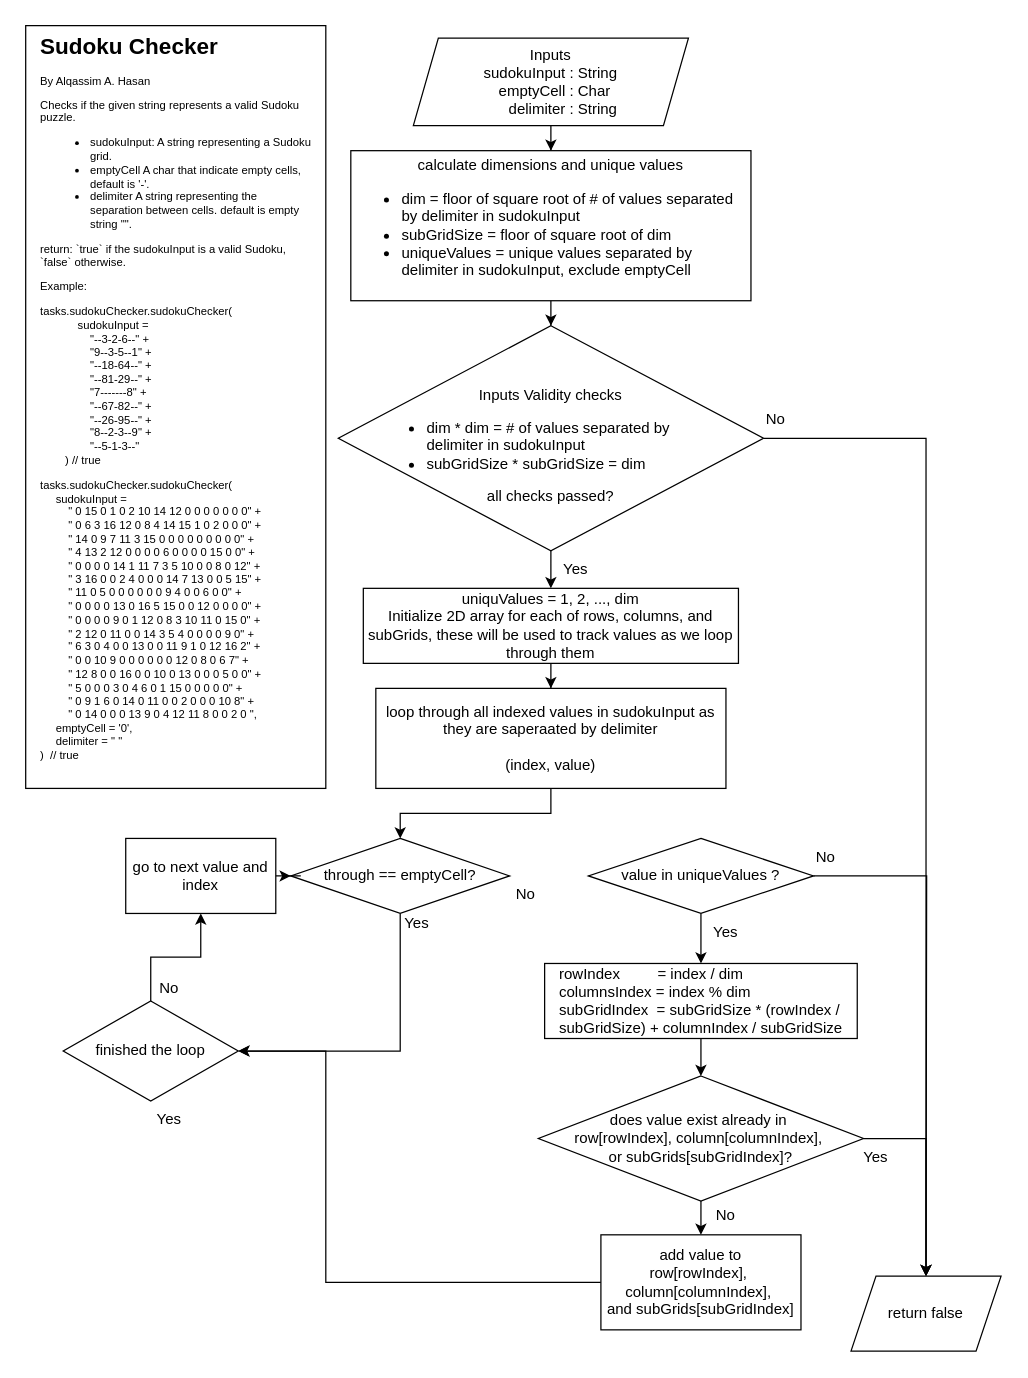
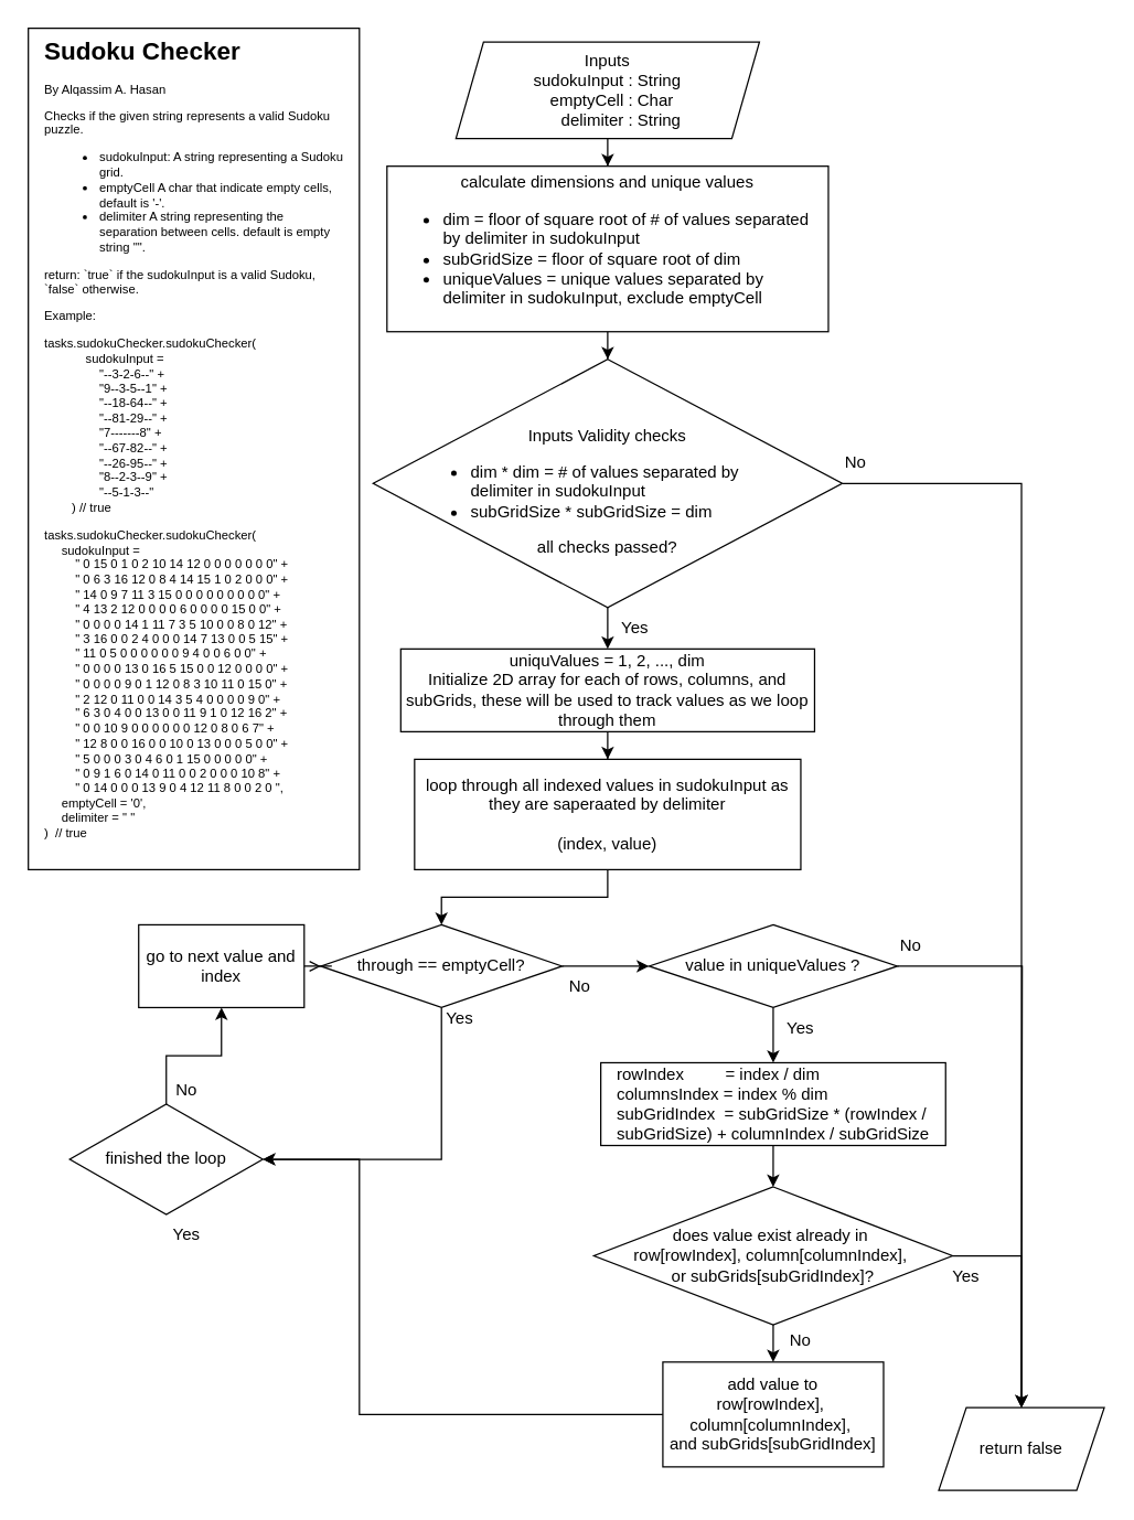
  <mxCell id="0" />
  <mxCell id="1" parent="0" />
  <mxCell id="2" value="" style="edgeStyle=orthogonalEdgeStyle;rounded=0;orthogonalLoop=1;jettySize=auto;html=1;" parent="1" source="3" target="6" edge="1"><mxGeometry relative="1" as="geometry" /></mxCell>
  <mxCell id="3" value="&lt;div&gt;Inputs&lt;br&gt;sudokuInput : String&lt;br&gt;&amp;nbsp; emptyCell : Char &lt;br&gt;&amp;nbsp;&amp;nbsp;&amp;nbsp;&amp;nbsp;&amp;nbsp; delimiter : String &lt;br&gt;&lt;/div&gt;" style="shape=parallelogram;perimeter=parallelogramPerimeter;whiteSpace=wrap;html=1;fixedSize=1;" parent="1" vertex="1"><mxGeometry x="330" y="30" width="220" height="70" as="geometry" /></mxCell>
  <mxCell id="4" value="&lt;h1 style=&quot;margin-top: 0px;&quot;&gt;Sudoku Checker&lt;/h1&gt;&lt;p style=&quot;line-height: 100%;&quot;&gt;By Alqassim A. Hasan&lt;/p&gt;&lt;p&gt;Checks if the given string represents a valid Sudoku puzzle.&lt;/p&gt;&lt;ul&gt;&lt;li&gt;sudokuInput: A string representing a Sudoku grid.&lt;/li&gt;&lt;li&gt;emptyCell A char that indicate empty cells, default is '-'.&lt;/li&gt;&lt;li&gt;delimiter A string representing the separation between cells. default is empty string &quot;&quot;.&lt;/li&gt;&lt;/ul&gt;&lt;p&gt;return: `true` if the sudokuInput is a valid Sudoku, `false` otherwise.&lt;br&gt;&lt;/p&gt;&lt;p&gt;Example:&lt;/p&gt;&lt;p&gt;tasks.sudokuChecker.sudokuChecker(&lt;br&gt;&amp;nbsp;&amp;nbsp;&amp;nbsp;&amp;nbsp;&amp;nbsp;&amp;nbsp;&amp;nbsp;&amp;nbsp;&amp;nbsp;&amp;nbsp;&amp;nbsp; sudokuInput =&lt;br&gt;&amp;nbsp;&amp;nbsp;&amp;nbsp;&amp;nbsp;&amp;nbsp;&amp;nbsp;&amp;nbsp;&amp;nbsp;&amp;nbsp;&amp;nbsp;&amp;nbsp;&amp;nbsp;&amp;nbsp;&amp;nbsp;&amp;nbsp; &quot;--3-2-6--&quot; +&lt;br&gt;&amp;nbsp;&amp;nbsp;&amp;nbsp;&amp;nbsp;&amp;nbsp;&amp;nbsp;&amp;nbsp;&amp;nbsp;&amp;nbsp;&amp;nbsp;&amp;nbsp;&amp;nbsp;&amp;nbsp;&amp;nbsp;&amp;nbsp; &quot;9--3-5--1&quot; +&lt;br&gt;&amp;nbsp;&amp;nbsp;&amp;nbsp;&amp;nbsp;&amp;nbsp;&amp;nbsp;&amp;nbsp;&amp;nbsp;&amp;nbsp;&amp;nbsp;&amp;nbsp;&amp;nbsp;&amp;nbsp;&amp;nbsp;&amp;nbsp; &quot;--18-64--&quot; +&lt;br&gt;&amp;nbsp;&amp;nbsp;&amp;nbsp;&amp;nbsp;&amp;nbsp;&amp;nbsp;&amp;nbsp;&amp;nbsp;&amp;nbsp;&amp;nbsp;&amp;nbsp;&amp;nbsp;&amp;nbsp;&amp;nbsp;&amp;nbsp; &quot;--81-29--&quot; +&lt;br&gt;&amp;nbsp;&amp;nbsp;&amp;nbsp;&amp;nbsp;&amp;nbsp;&amp;nbsp;&amp;nbsp;&amp;nbsp;&amp;nbsp;&amp;nbsp;&amp;nbsp;&amp;nbsp;&amp;nbsp;&amp;nbsp;&amp;nbsp; &quot;7-------8&quot; +&lt;br&gt;&amp;nbsp;&amp;nbsp;&amp;nbsp;&amp;nbsp;&amp;nbsp;&amp;nbsp;&amp;nbsp;&amp;nbsp;&amp;nbsp;&amp;nbsp;&amp;nbsp;&amp;nbsp;&amp;nbsp;&amp;nbsp;&amp;nbsp; &quot;--67-82--&quot; +&lt;br&gt;&amp;nbsp;&amp;nbsp;&amp;nbsp;&amp;nbsp;&amp;nbsp;&amp;nbsp;&amp;nbsp;&amp;nbsp;&amp;nbsp;&amp;nbsp;&amp;nbsp;&amp;nbsp;&amp;nbsp;&amp;nbsp;&amp;nbsp; &quot;--26-95--&quot; +&lt;br&gt;&amp;nbsp;&amp;nbsp;&amp;nbsp;&amp;nbsp;&amp;nbsp;&amp;nbsp;&amp;nbsp;&amp;nbsp;&amp;nbsp;&amp;nbsp;&amp;nbsp;&amp;nbsp;&amp;nbsp;&amp;nbsp;&amp;nbsp; &quot;8--2-3--9&quot; +&lt;br&gt;&amp;nbsp;&amp;nbsp;&amp;nbsp;&amp;nbsp;&amp;nbsp;&amp;nbsp;&amp;nbsp;&amp;nbsp;&amp;nbsp;&amp;nbsp;&amp;nbsp;&amp;nbsp;&amp;nbsp;&amp;nbsp;&amp;nbsp; &quot;--5-1-3--&quot;&lt;br&gt;&amp;nbsp;&amp;nbsp;&amp;nbsp;&amp;nbsp;&amp;nbsp;&amp;nbsp;&amp;nbsp; ) // true&lt;/p&gt;&lt;p&gt;tasks.sudokuChecker.sudokuChecker(&lt;br&gt;&amp;nbsp;&amp;nbsp;&amp;nbsp;&amp;nbsp; sudokuInput =&lt;br&gt;&amp;nbsp;&amp;nbsp;&amp;nbsp;&amp;nbsp;&amp;nbsp;&amp;nbsp;&amp;nbsp;&amp;nbsp; &quot; 0 15 0 1 0 2 10 14 12 0 0 0 0 0 0 0&quot; +&lt;br&gt;&amp;nbsp;&amp;nbsp;&amp;nbsp;&amp;nbsp;&amp;nbsp;&amp;nbsp;&amp;nbsp;&amp;nbsp; &quot; 0 6 3 16 12 0 8 4 14 15 1 0 2 0 0 0&quot; +&lt;br&gt;&amp;nbsp;&amp;nbsp;&amp;nbsp;&amp;nbsp;&amp;nbsp;&amp;nbsp;&amp;nbsp;&amp;nbsp; &quot; 14 0 9 7 11 3 15 0 0 0 0 0 0 0 0 0&quot; +&lt;br&gt;&amp;nbsp;&amp;nbsp;&amp;nbsp;&amp;nbsp;&amp;nbsp;&amp;nbsp;&amp;nbsp;&amp;nbsp; &quot; 4 13 2 12 0 0 0 0 6 0 0 0 0 15 0 0&quot; +&lt;br&gt;&amp;nbsp;&amp;nbsp;&amp;nbsp;&amp;nbsp;&amp;nbsp;&amp;nbsp;&amp;nbsp;&amp;nbsp; &quot; 0 0 0 0 14 1 11 7 3 5 10 0 0 8 0 12&quot; +&lt;br&gt;&amp;nbsp;&amp;nbsp;&amp;nbsp;&amp;nbsp;&amp;nbsp;&amp;nbsp;&amp;nbsp;&amp;nbsp; &quot; 3 16 0 0 2 4 0 0 0 14 7 13 0 0 5 15&quot; +&lt;br&gt;&amp;nbsp;&amp;nbsp;&amp;nbsp;&amp;nbsp;&amp;nbsp;&amp;nbsp;&amp;nbsp;&amp;nbsp; &quot; 11 0 5 0 0 0 0 0 0 9 4 0 0 6 0 0&quot; +&lt;br&gt;&amp;nbsp;&amp;nbsp;&amp;nbsp;&amp;nbsp;&amp;nbsp;&amp;nbsp;&amp;nbsp;&amp;nbsp; &quot; 0 0 0 0 13 0 16 5 15 0 0 12 0 0 0 0&quot; +&lt;br&gt;&amp;nbsp;&amp;nbsp;&amp;nbsp;&amp;nbsp;&amp;nbsp;&amp;nbsp;&amp;nbsp;&amp;nbsp; &quot; 0 0 0 0 9 0 1 12 0 8 3 10 11 0 15 0&quot; +&lt;br&gt;&amp;nbsp;&amp;nbsp;&amp;nbsp;&amp;nbsp;&amp;nbsp;&amp;nbsp;&amp;nbsp;&amp;nbsp; &quot; 2 12 0 11 0 0 14 3 5 4 0 0 0 0 9 0&quot; +&lt;br&gt;&amp;nbsp;&amp;nbsp;&amp;nbsp;&amp;nbsp;&amp;nbsp;&amp;nbsp;&amp;nbsp;&amp;nbsp; &quot; 6 3 0 4 0 0 13 0 0 11 9 1 0 12 16 2&quot; +&lt;br&gt;&amp;nbsp;&amp;nbsp;&amp;nbsp;&amp;nbsp;&amp;nbsp;&amp;nbsp;&amp;nbsp;&amp;nbsp; &quot; 0 0 10 9 0 0 0 0 0 0 12 0 8 0 6 7&quot; +&lt;br&gt;&amp;nbsp;&amp;nbsp;&amp;nbsp;&amp;nbsp;&amp;nbsp;&amp;nbsp;&amp;nbsp;&amp;nbsp; &quot; 12 8 0 0 16 0 0 10 0 13 0 0 0 5 0 0&quot; +&lt;br&gt;&amp;nbsp;&amp;nbsp;&amp;nbsp;&amp;nbsp;&amp;nbsp;&amp;nbsp;&amp;nbsp;&amp;nbsp; &quot; 5 0 0 0 3 0 4 6 0 1 15 0 0 0 0 0&quot; +&lt;br&gt;&amp;nbsp;&amp;nbsp;&amp;nbsp;&amp;nbsp;&amp;nbsp;&amp;nbsp;&amp;nbsp;&amp;nbsp; &quot; 0 9 1 6 0 14 0 11 0 0 2 0 0 0 10 8&quot; +&lt;br&gt;&amp;nbsp;&amp;nbsp;&amp;nbsp;&amp;nbsp;&amp;nbsp;&amp;nbsp;&amp;nbsp;&amp;nbsp; &quot; 0 14 0 0 0 13 9 0 4 12 11 8 0 0 2 0 &quot;,&lt;br&gt;&amp;nbsp;&amp;nbsp;&amp;nbsp;&amp;nbsp; emptyCell = '0',&lt;br&gt;&amp;nbsp;&amp;nbsp;&amp;nbsp;&amp;nbsp; delimiter = &quot; &quot;&lt;br&gt;)&amp;nbsp; // true&lt;/p&gt;" style="text;html=1;whiteSpace=wrap;overflow=hidden;rounded=0;fillColor=default;strokeColor=default;spacingLeft=10;spacingRight=10;fontSize=9;" parent="1" vertex="1"><mxGeometry x="20" y="20" width="240" height="610" as="geometry" /></mxCell>
  <mxCell id="5" value="" style="edgeStyle=orthogonalEdgeStyle;rounded=0;orthogonalLoop=1;jettySize=auto;html=1;" parent="1" source="6" target="9" edge="1"><mxGeometry relative="1" as="geometry" /></mxCell>
  <mxCell id="6" value="&lt;div&gt;calculate dimensions and unique values &lt;br&gt;&lt;/div&gt;&lt;div align=&quot;left&quot;&gt;&lt;ul&gt;&lt;li&gt;dim = floor of square root of # of values separated by delimiter in sudokuInput&amp;nbsp;&lt;/li&gt;&lt;li&gt;subGridSize = floor of square root of dim&lt;/li&gt;&lt;li&gt;uniqueValues = unique values separated by delimiter in sudokuInput, exclude emptyCell &lt;br&gt;&lt;/li&gt;&lt;/ul&gt;&lt;/div&gt;" style="whiteSpace=wrap;html=1;" parent="1" vertex="1"><mxGeometry x="280" y="120" width="320" height="120" as="geometry" /></mxCell>
  <mxCell id="7" value="" style="edgeStyle=orthogonalEdgeStyle;rounded=0;orthogonalLoop=1;jettySize=auto;html=1;entryX=0.5;entryY=0;entryDx=0;entryDy=0;" parent="1" source="9" target="10" edge="1"><mxGeometry relative="1" as="geometry"><mxPoint x="740" y="990" as="targetPoint" /></mxGeometry></mxCell>
  <mxCell id="8" value="" style="edgeStyle=orthogonalEdgeStyle;rounded=0;orthogonalLoop=1;jettySize=auto;html=1;" parent="1" source="9" target="13" edge="1"><mxGeometry relative="1" as="geometry" /></mxCell>
  <mxCell id="9" value="&lt;blockquote&gt;Inputs Validity checks&lt;/blockquote&gt;&lt;div align=&quot;left&quot;&gt;&lt;ul&gt;&lt;li&gt;dim * dim = # of values separated by delimiter in sudokuInput &lt;br&gt;&lt;/li&gt;&lt;li&gt;subGridSize * subGridSize = dim&lt;/li&gt;&lt;/ul&gt;&lt;/div&gt;&lt;div&gt;all checks passed?&lt;/div&gt;" style="rhombus;whiteSpace=wrap;html=1;spacingRight=30;spacingLeft=30;" parent="1" vertex="1"><mxGeometry x="270" y="260" width="340" height="180" as="geometry" /></mxCell>
  <mxCell id="10" value="return false" style="shape=parallelogram;perimeter=parallelogramPerimeter;whiteSpace=wrap;html=1;fixedSize=1;" parent="1" vertex="1"><mxGeometry x="680" y="1020" width="120" height="60" as="geometry" /></mxCell>
  <mxCell id="11" value="No" style="text;html=1;align=center;verticalAlign=middle;whiteSpace=wrap;rounded=0;" parent="1" vertex="1"><mxGeometry x="590" y="320" width="60" height="30" as="geometry" /></mxCell>
  <mxCell id="12" value="" style="edgeStyle=orthogonalEdgeStyle;rounded=0;orthogonalLoop=1;jettySize=auto;html=1;" parent="1" source="13" target="16" edge="1"><mxGeometry relative="1" as="geometry" /></mxCell>
  <mxCell id="13" value="&lt;div&gt;uniquValues = 1, 2, ..., dim &lt;/div&gt;&lt;div&gt;Initialize 2D array for each of rows, columns, and subGrids, these will be used to track values as we loop through them&lt;/div&gt;" style="whiteSpace=wrap;html=1;spacingRight=0;spacingLeft=0;" parent="1" vertex="1"><mxGeometry x="290" y="470" width="300" height="60" as="geometry" /></mxCell>
  <mxCell id="14" value="Yes" style="text;html=1;align=center;verticalAlign=middle;whiteSpace=wrap;rounded=0;" parent="1" vertex="1"><mxGeometry x="430" y="440" width="60" height="30" as="geometry" /></mxCell>
  <mxCell id="15" value="" style="edgeStyle=orthogonalEdgeStyle;rounded=0;orthogonalLoop=1;jettySize=auto;html=1;" parent="1" source="16" target="21" edge="1"><mxGeometry relative="1" as="geometry" /></mxCell>
  <mxCell id="16" value="&lt;div&gt;loop through all indexed values in sudokuInput as they are saperaated by delimiter&lt;/div&gt;&lt;div&gt;&lt;br&gt;&lt;/div&gt;&lt;div&gt;(index, value)&lt;/div&gt;" style="whiteSpace=wrap;html=1;spacingRight=0;spacingLeft=0;" parent="1" vertex="1"><mxGeometry x="300" y="550" width="280" height="80" as="geometry" /></mxCell>
  <mxCell id="17" value="" style="edgeStyle=orthogonalEdgeStyle;rounded=0;orthogonalLoop=1;jettySize=auto;html=1;" parent="1" source="18" target="29" edge="1"><mxGeometry relative="1" as="geometry" /></mxCell>
  <mxCell id="18" value="&lt;div&gt;rowIndex&amp;nbsp;&amp;nbsp;&amp;nbsp;&amp;nbsp;&amp;nbsp;&amp;nbsp;&amp;nbsp;&amp;nbsp; = index / dim&amp;nbsp;&lt;/div&gt;&lt;div&gt;columnsIndex = index % dim &lt;br&gt;&lt;/div&gt;&lt;div&gt;subGridIndex&amp;nbsp; = subGridSize * (rowIndex / subGridSize) + columnIndex / subGridSize&lt;/div&gt;" style="whiteSpace=wrap;html=1;spacingRight=10;spacingLeft=10;align=left;" parent="1" vertex="1"><mxGeometry x="435" y="770" width="250" height="60" as="geometry" /></mxCell>
  <mxCell id="19" style="edgeStyle=orthogonalEdgeStyle;rounded=0;orthogonalLoop=1;jettySize=auto;html=1;entryX=1;entryY=0.5;entryDx=0;entryDy=0;" parent="1" source="21" target="36" edge="1"><mxGeometry relative="1" as="geometry"><Array as="points"><mxPoint x="320" y="840" /></Array></mxGeometry></mxCell>
+ <mxCell id="20" style="edgeStyle=orthogonalEdgeStyle;rounded=0;orthogonalLoop=1;jettySize=auto;html=1;entryX=0;entryY=0.5;entryDx=0;entryDy=0;" parent="1" source="21" target="24" edge="1"><mxGeometry relative="1" as="geometry" /></mxCell>
  <mxCell id="21" value="through == emptyCell?" style="rhombus;whiteSpace=wrap;html=1;spacingRight=0;spacingLeft=0;" parent="1" vertex="1"><mxGeometry x="232" y="670" width="175" height="60" as="geometry" /></mxCell>
  <mxCell id="22" style="edgeStyle=orthogonalEdgeStyle;rounded=0;orthogonalLoop=1;jettySize=auto;html=1;" parent="1" source="24" edge="1"><mxGeometry relative="1" as="geometry"><mxPoint x="740" y="1020" as="targetPoint" /></mxGeometry></mxCell>
  <mxCell id="23" style="edgeStyle=orthogonalEdgeStyle;rounded=0;orthogonalLoop=1;jettySize=auto;html=1;" parent="1" source="24" target="18" edge="1"><mxGeometry relative="1" as="geometry"><Array as="points"><mxPoint x="560" y="790" /><mxPoint x="560" y="790" /></Array></mxGeometry></mxCell>
  <mxCell id="24" value="value in uniqueValues ?" style="rhombus;whiteSpace=wrap;html=1;spacingRight=0;spacingLeft=0;" parent="1" vertex="1"><mxGeometry x="470" y="670" width="180" height="60" as="geometry" /></mxCell>
  <mxCell id="25" style="edgeStyle=orthogonalEdgeStyle;rounded=0;orthogonalLoop=1;jettySize=auto;html=1;entryX=1;entryY=0.5;entryDx=0;entryDy=0;" parent="1" source="26" target="36" edge="1"><mxGeometry relative="1" as="geometry"><Array as="points"><mxPoint x="260" y="1025" /><mxPoint x="260" y="840" /></Array></mxGeometry></mxCell>
  <mxCell id="26" value="&lt;div&gt;add value to &lt;div align=&quot;center&quot;&gt;row[rowIndex],&amp;nbsp;&lt;/div&gt;&lt;div align=&quot;center&quot;&gt;column[columnIndex],&amp;nbsp;&lt;/div&gt;&lt;div align=&quot;center&quot;&gt;and subGrids[subGridIndex]&lt;/div&gt;&lt;/div&gt;" style="whiteSpace=wrap;html=1;spacingRight=0;spacingLeft=0;" parent="1" vertex="1"><mxGeometry x="480" y="987" width="160" height="76" as="geometry" /></mxCell>
  <mxCell id="27" style="edgeStyle=orthogonalEdgeStyle;rounded=0;orthogonalLoop=1;jettySize=auto;html=1;entryX=0.5;entryY=0;entryDx=0;entryDy=0;" parent="1" source="29" target="10" edge="1"><mxGeometry relative="1" as="geometry"><Array as="points"><mxPoint x="740" y="910" /></Array></mxGeometry></mxCell>
  <mxCell id="28" style="edgeStyle=orthogonalEdgeStyle;rounded=0;orthogonalLoop=1;jettySize=auto;html=1;entryX=0.5;entryY=0;entryDx=0;entryDy=0;" parent="1" source="29" target="26" edge="1"><mxGeometry relative="1" as="geometry" /></mxCell>
  <mxCell id="29" value="&lt;div align=&quot;center&quot;&gt;does value exist&amp;nbsp;already in&amp;nbsp;&lt;/div&gt;&lt;div align=&quot;center&quot;&gt;row[rowIndex], column[columnIndex],&amp;nbsp;&lt;/div&gt;&lt;div align=&quot;center&quot;&gt;or subGrids[subGridIndex]?&lt;/div&gt;" style="rhombus;whiteSpace=wrap;html=1;align=center;spacingRight=10;spacingLeft=10;" parent="1" vertex="1"><mxGeometry x="430" y="860" width="260" height="100" as="geometry" /></mxCell>
- <mxCell id="30" style="edgeStyle=orthogonalEdgeStyle;rounded=0;orthogonalLoop=1;jettySize=auto;html=1;entryX=0;entryY=0.5;entryDx=0;entryDy=0;" parent="1" source="31" target="21" edge="1"><mxGeometry relative="1" as="geometry" /></mxCell>
+ <mxCell id="30" style="edgeStyle=orthogonalEdgeStyle;rounded=0;orthogonalLoop=1;jettySize=auto;html=1;entryX=0;entryY=0.5;entryDx=0;entryDy=0;endArrow=open;" parent="1" source="31" target="21" edge="1"><mxGeometry relative="1" as="geometry" /></mxCell>
  <mxCell id="31" value="go to next value and index" style="whiteSpace=wrap;html=1;spacingRight=0;spacingLeft=0;" parent="1" vertex="1"><mxGeometry x="100" y="670" width="120" height="60" as="geometry" /></mxCell>
  <mxCell id="32" value="Yes" style="text;html=1;align=center;verticalAlign=middle;whiteSpace=wrap;rounded=0;" parent="1" vertex="1"><mxGeometry x="550" y="730" width="60" height="30" as="geometry" /></mxCell>
  <mxCell id="33" value="No" style="text;html=1;align=center;verticalAlign=middle;whiteSpace=wrap;rounded=0;" parent="1" vertex="1"><mxGeometry x="550" y="957" width="60" height="30" as="geometry" /></mxCell>
  <mxCell id="34" value="Yes" style="text;html=1;align=center;verticalAlign=middle;whiteSpace=wrap;rounded=0;" parent="1" vertex="1"><mxGeometry x="670" y="910" width="60" height="30" as="geometry" /></mxCell>
  <mxCell id="35" style="edgeStyle=orthogonalEdgeStyle;rounded=0;orthogonalLoop=1;jettySize=auto;html=1;entryX=0.5;entryY=1;entryDx=0;entryDy=0;" parent="1" source="36" target="31" edge="1"><mxGeometry relative="1" as="geometry" /></mxCell>
  <mxCell id="36" value="finished the loop" style="rhombus;whiteSpace=wrap;html=1;" parent="1" vertex="1"><mxGeometry x="50" y="800" width="140" height="80" as="geometry" /></mxCell>
  <mxCell id="37" value="No" style="text;html=1;align=center;verticalAlign=middle;whiteSpace=wrap;rounded=0;" parent="1" vertex="1"><mxGeometry x="105" y="775" width="60" height="30" as="geometry" /></mxCell>
  <mxCell id="38" value="Yes" style="text;html=1;align=center;verticalAlign=middle;whiteSpace=wrap;rounded=0;" parent="1" vertex="1"><mxGeometry x="105" y="880" width="60" height="30" as="geometry" /></mxCell>
  <mxCell id="39" value="No" style="text;html=1;align=center;verticalAlign=middle;whiteSpace=wrap;rounded=0;" parent="1" vertex="1"><mxGeometry x="630" y="670" width="60" height="30" as="geometry" /></mxCell>
  <mxCell id="40" value="Yes" style="text;html=1;align=center;verticalAlign=middle;whiteSpace=wrap;rounded=0;" parent="1" vertex="1"><mxGeometry x="303" y="723" width="60" height="30" as="geometry" /></mxCell>
  <mxCell id="41" value="No" style="text;html=1;align=center;verticalAlign=middle;whiteSpace=wrap;rounded=0;" parent="1" vertex="1"><mxGeometry x="390" y="700" width="60" height="30" as="geometry" /></mxCell>
